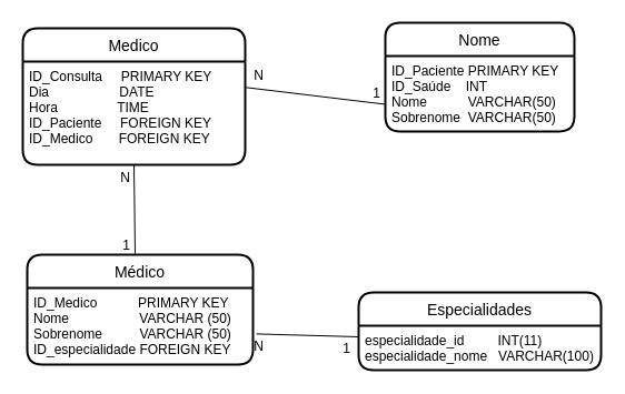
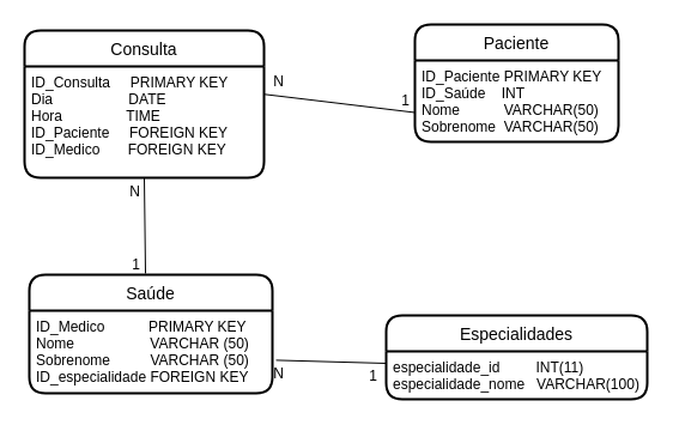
  <mxCell id="0" />
  <mxCell id="1" parent="0" />
- <mxCell id="2" value="Medico" style="swimlane;childLayout=stackLayout;horizontal=1;startSize=30;horizontalStack=0;rounded=1;fontSize=14;fontStyle=0;strokeWidth=2;resizeParent=0;resizeLast=1;shadow=0;dashed=0;align=center;" parent="1" vertex="1"><mxGeometry x="20" y="25" width="200" height="123" as="geometry" /></mxCell>
+ <mxCell id="2" value="Consulta" style="swimlane;childLayout=stackLayout;horizontal=1;startSize=30;horizontalStack=0;rounded=1;fontSize=14;fontStyle=0;strokeWidth=2;resizeParent=0;resizeLast=1;shadow=0;dashed=0;align=center;" parent="1" vertex="1"><mxGeometry x="20" y="25" width="200" height="123" as="geometry" /></mxCell>
  <mxCell id="3" value="ID_Consulta     PRIMARY KEY&#10;Dia                   DATE&#10;Hora                TIME&#10;ID_Paciente     FOREIGN KEY&#10;ID_Medico       FOREIGN KEY&#10;&#10;&#10;" style="align=left;strokeColor=none;fillColor=none;spacingLeft=4;fontSize=12;verticalAlign=top;resizable=0;rotatable=0;part=1;" parent="2" vertex="1"><mxGeometry y="30" width="200" height="93" as="geometry" /></mxCell>
- <mxCell id="4" value="Nome" style="swimlane;childLayout=stackLayout;horizontal=1;startSize=30;horizontalStack=0;rounded=1;fontSize=14;fontStyle=0;strokeWidth=2;resizeParent=0;resizeLast=1;shadow=0;dashed=0;align=center;" parent="1" vertex="1"><mxGeometry x="346" y="20" width="170" height="98" as="geometry" /></mxCell>
+ <mxCell id="4" value="Paciente" style="swimlane;childLayout=stackLayout;horizontal=1;startSize=30;horizontalStack=0;rounded=1;fontSize=14;fontStyle=0;strokeWidth=2;resizeParent=0;resizeLast=1;shadow=0;dashed=0;align=center;" parent="1" vertex="1"><mxGeometry x="346" y="20" width="170" height="98" as="geometry" /></mxCell>
  <mxCell id="5" value="ID_Paciente PRIMARY KEY&#10;ID_Saúde    INT&#10;Nome           VARCHAR(50)&#10;Sobrenome  VARCHAR(50)" style="align=left;strokeColor=none;fillColor=none;spacingLeft=4;fontSize=12;verticalAlign=top;resizable=0;rotatable=0;part=1;" parent="4" vertex="1"><mxGeometry y="30" width="170" height="68" as="geometry" /></mxCell>
- <mxCell id="6" value="Médico" style="swimlane;childLayout=stackLayout;horizontal=1;startSize=30;horizontalStack=0;rounded=1;fontSize=14;fontStyle=0;strokeWidth=2;resizeParent=0;resizeLast=1;shadow=0;dashed=0;align=center;" parent="1" vertex="1"><mxGeometry x="24" y="229" width="203" height="99" as="geometry" /></mxCell>
+ <mxCell id="6" value="Saúde" style="swimlane;childLayout=stackLayout;horizontal=1;startSize=30;horizontalStack=0;rounded=1;fontSize=14;fontStyle=0;strokeWidth=2;resizeParent=0;resizeLast=1;shadow=0;dashed=0;align=center;" parent="1" vertex="1"><mxGeometry x="24" y="229" width="203" height="99" as="geometry" /></mxCell>
  <mxCell id="7" value="ID_Medico           PRIMARY KEY &#10;Nome                   VARCHAR (50) &#10;Sobrenome          VARCHAR (50) &#10;ID_especialidade FOREIGN KEY" style="align=left;strokeColor=none;fillColor=none;spacingLeft=4;fontSize=12;verticalAlign=top;resizable=0;rotatable=0;part=1;" parent="6" vertex="1"><mxGeometry y="30" width="203" height="69" as="geometry" /></mxCell>
  <mxCell id="8" value="" style="endArrow=none;html=1;rounded=0;entryX=0.5;entryY=1;entryDx=0;entryDy=0;" parent="1" target="3" edge="1"><mxGeometry relative="1" as="geometry"><mxPoint x="121" y="228" as="sourcePoint" /><mxPoint x="121.25" y="144" as="targetPoint" /></mxGeometry></mxCell>
  <mxCell id="9" value="N" style="resizable=0;html=1;align=right;verticalAlign=bottom;" parent="8" connectable="0" vertex="1"><mxGeometry x="1" relative="1" as="geometry"><mxPoint x="-3" y="20" as="offset" /></mxGeometry></mxCell>
  <mxCell id="10" value="1" style="resizable=0;html=1;align=right;verticalAlign=bottom;" parent="1" connectable="0" vertex="1"><mxGeometry x="117" y="229" as="geometry" /></mxCell>
  <mxCell id="11" value="" style="endArrow=none;html=1;rounded=0;exitX=1;exitY=0.25;exitDx=0;exitDy=0;entryX=0;entryY=0.75;entryDx=0;entryDy=0;" parent="1" source="3" target="4" edge="1"><mxGeometry relative="1" as="geometry"><mxPoint x="277" y="228" as="sourcePoint" /><mxPoint x="317" y="58" as="targetPoint" /></mxGeometry></mxCell>
  <mxCell id="12" value="1" style="resizable=0;html=1;align=right;verticalAlign=bottom;" parent="11" connectable="0" vertex="1"><mxGeometry x="1" relative="1" as="geometry"><mxPoint x="-4" y="-2" as="offset" /></mxGeometry></mxCell>
  <mxCell id="13" value="&lt;font style=&quot;vertical-align: inherit&quot;&gt;&lt;font style=&quot;vertical-align: inherit&quot;&gt;N&lt;/font&gt;&lt;/font&gt;" style="resizable=0;html=1;align=right;verticalAlign=bottom;" parent="1" connectable="0" vertex="1"><mxGeometry x="377" y="138.002" as="geometry"><mxPoint x="-140" y="-62" as="offset" /></mxGeometry></mxCell>
  <mxCell id="14" value="Especialidades" style="swimlane;childLayout=stackLayout;horizontal=1;startSize=30;horizontalStack=0;rounded=1;fontSize=14;fontStyle=0;strokeWidth=2;resizeParent=0;resizeLast=1;shadow=0;dashed=0;align=center;" vertex="1" parent="1"><mxGeometry x="322" y="263" width="218" height="70" as="geometry" /></mxCell>
  <mxCell id="15" value="especialidade_id         INT(11)&#10;especialidade_nome   VARCHAR(100)&#10;" style="align=left;strokeColor=none;fillColor=none;spacingLeft=4;fontSize=12;verticalAlign=top;resizable=0;rotatable=0;part=1;" vertex="1" parent="14"><mxGeometry y="30" width="218" height="40" as="geometry" /></mxCell>
  <mxCell id="16" value="" style="endArrow=none;html=1;rounded=0;entryX=1.015;entryY=0.6;entryDx=0;entryDy=0;exitX=0;exitY=0.25;exitDx=0;exitDy=0;entryPerimeter=0;" edge="1" parent="1" source="15" target="7"><mxGeometry relative="1" as="geometry"><mxPoint x="244.5" y="266" as="sourcePoint" /><mxPoint x="237" y="145" as="targetPoint" /></mxGeometry></mxCell>
  <mxCell id="17" value="N" style="resizable=0;html=1;align=right;verticalAlign=bottom;" connectable="0" vertex="1" parent="16"><mxGeometry x="1" relative="1" as="geometry"><mxPoint x="7" y="20" as="offset" /></mxGeometry></mxCell>
  <mxCell id="18" value="1" style="resizable=0;html=1;align=right;verticalAlign=bottom;" connectable="0" vertex="1" parent="1"><mxGeometry x="313" y="288" as="geometry"><mxPoint x="2" y="34" as="offset" /></mxGeometry></mxCell>
